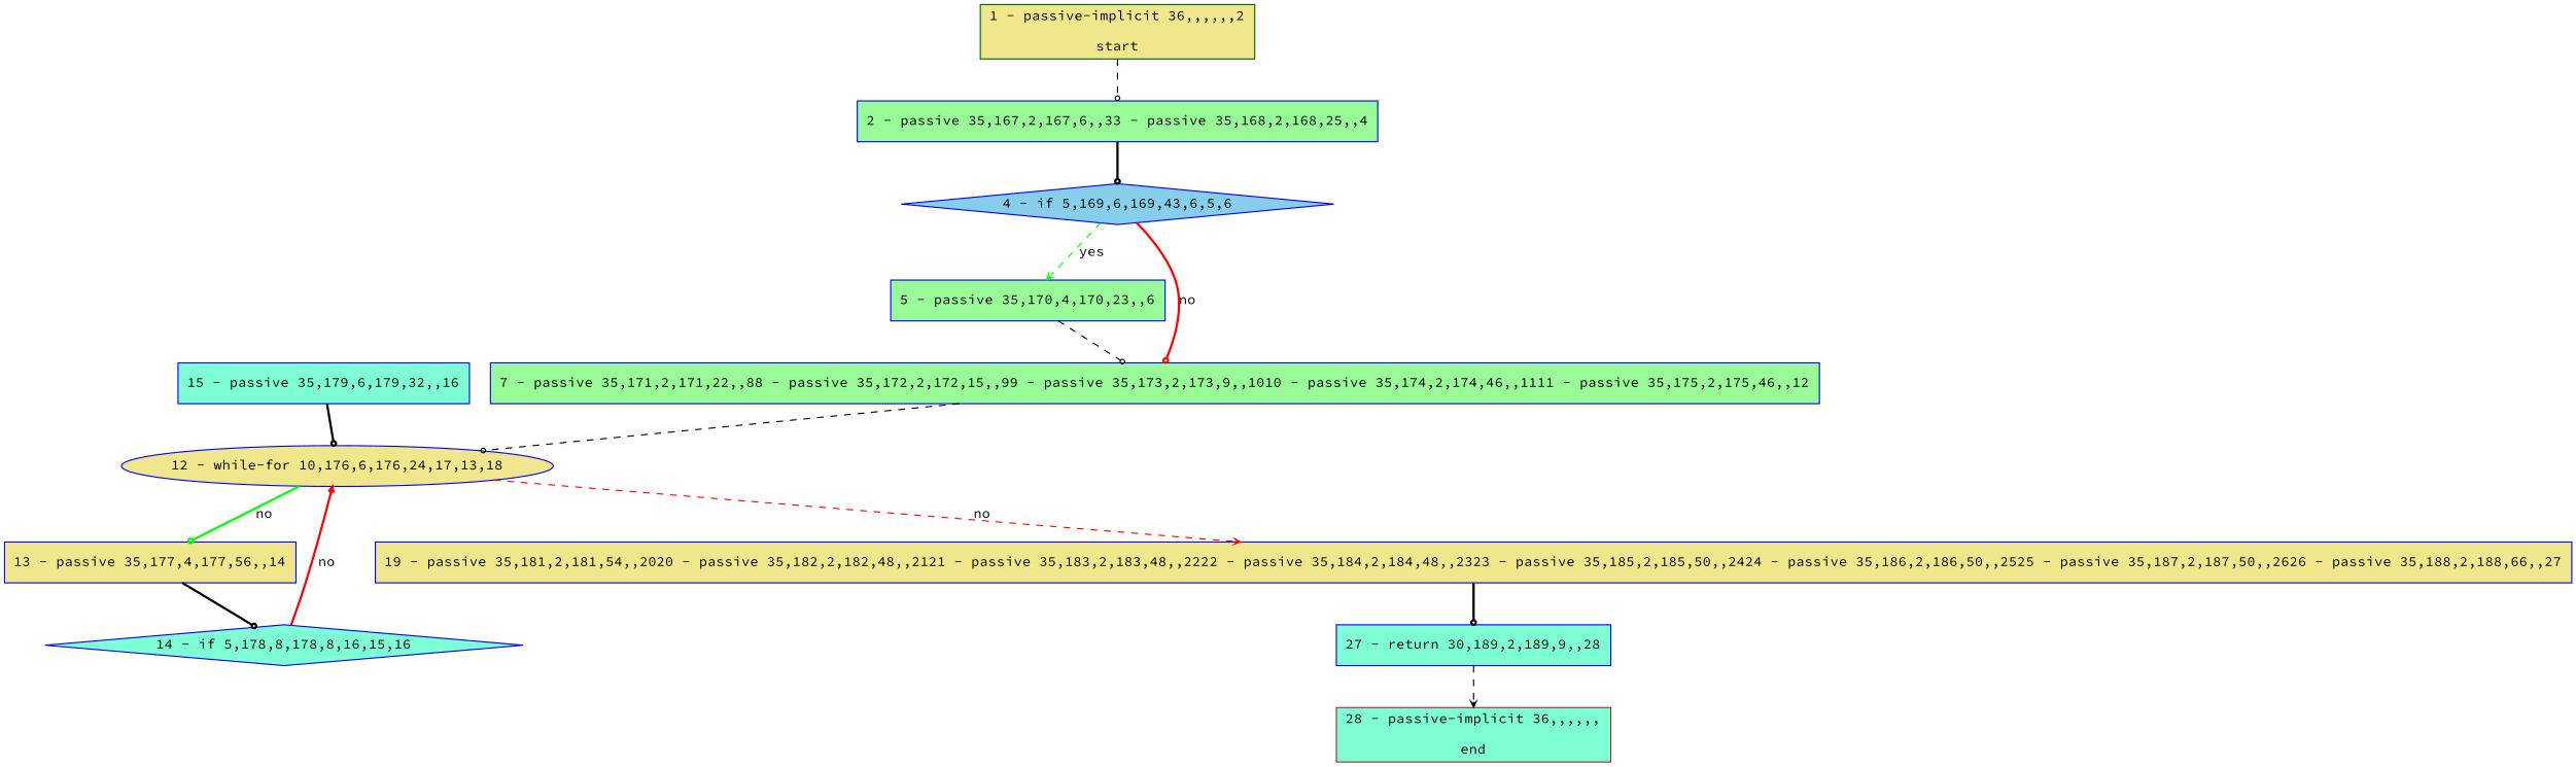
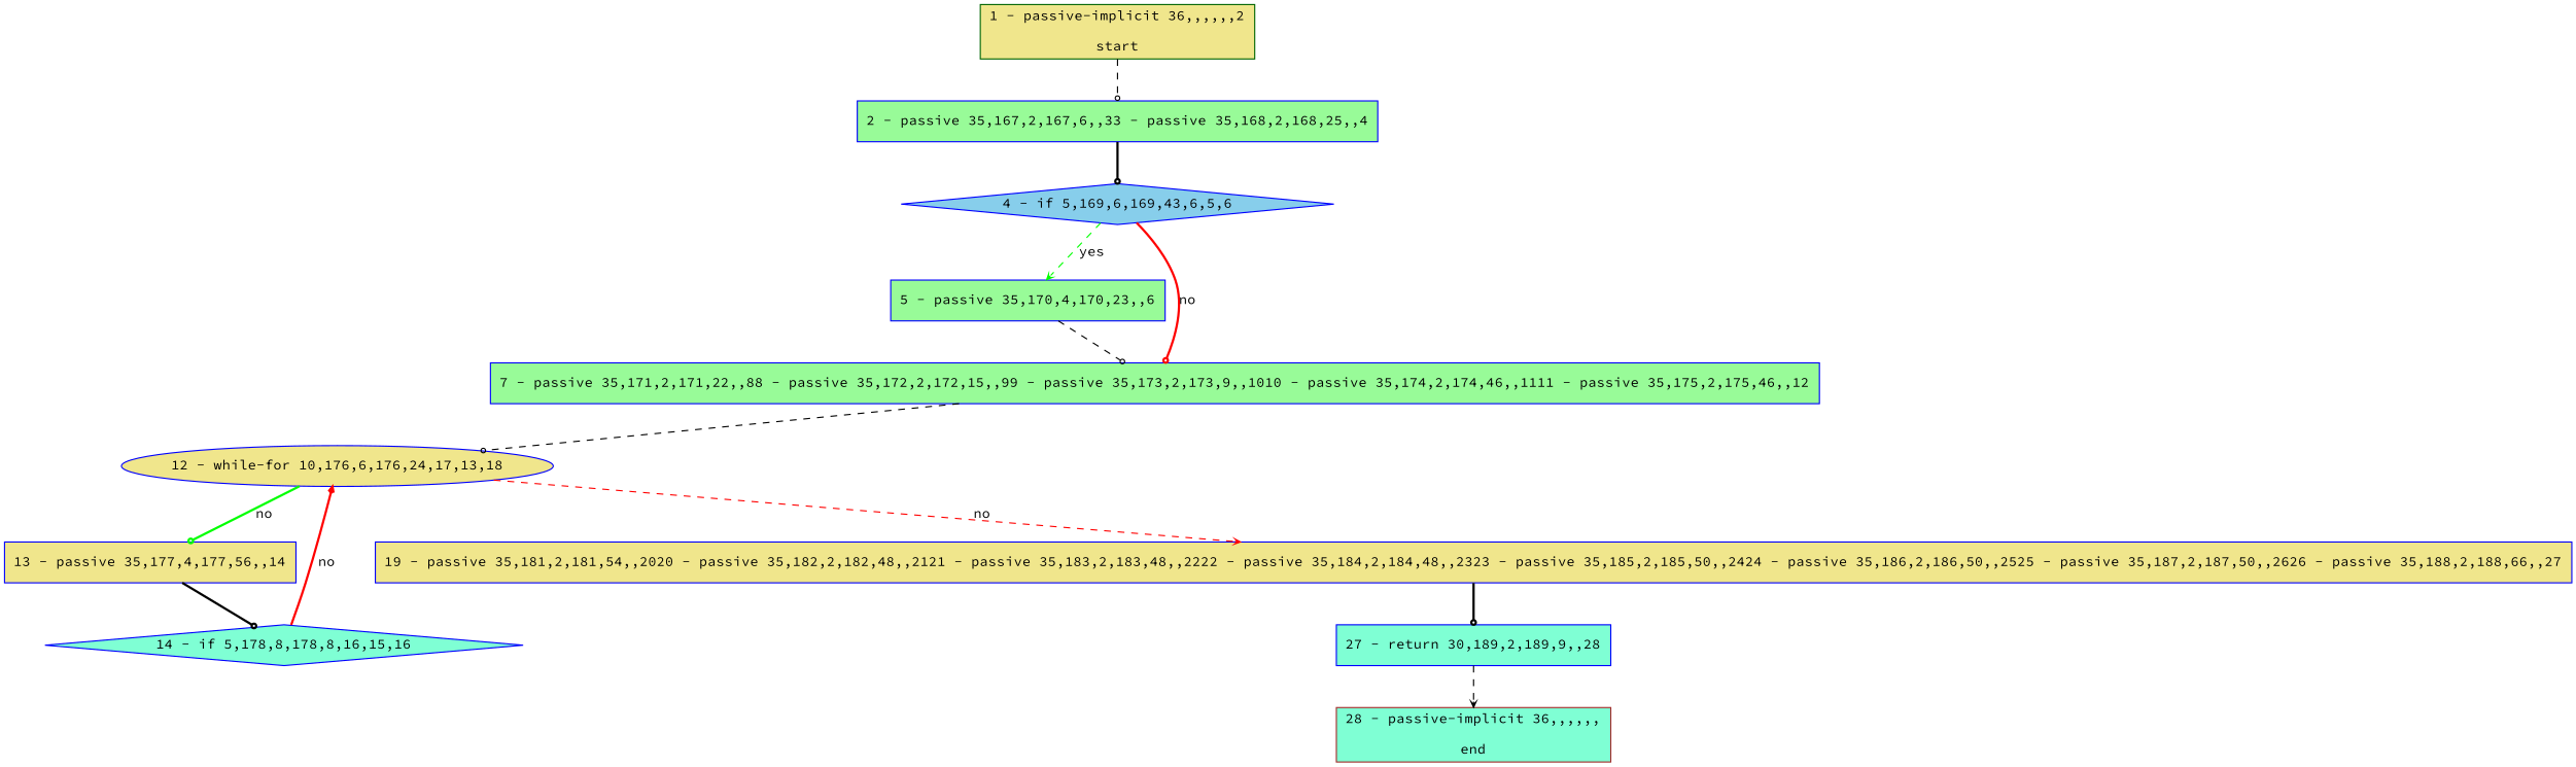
  digraph {
    bgcolor=white
    compound=true
    fillcolor="#FFFFCC"
    fontname="Source Code Pro"
    fontsize=12
    pack=true
    packmode=clust
    style="rounded,filled"
    node [color="#0000ff" compound=true fillcolor=khaki fixedsize=false fontname="Source Code Pro" fontsize=12 node_initialized=no shape=box style=filled]
    edge [arrowhead=odot arrowsize=0.5 arrowtail=none color="#000000" compound=true dir=forward fontcolor=black fontname="Source Code Pro" fontsize=12 style=bold]
    n1 [fillcolor=palegreen label="2 - passive 35,167,2,167,6,,33 - passive 35,168,2,168,25,,4"]
    n2 [fillcolor=skyblue label="4 - if 5,169,6,169,43,6,5,6" shape=diamond]
    n3 [fillcolor=palegreen label="5 - passive 35,170,4,170,23,,6"]
    n4 [fillcolor=palegreen label="7 - passive 35,171,2,171,22,,88 - passive 35,172,2,172,15,,99 - passive 35,173,2,173,9,,1010 - passive 35,174,2,174,46,,1111 - passive 35,175,2,175,46,,12"]
    n5 [color="#006400" label="1 - passive-implicit 36,,,,,,2\n\nstart"]
    n6 [label="12 - while-for 10,176,6,176,24,17,13,18" shape=oval]
    n7 [label="13 - passive 35,177,4,177,56,,14"]
    n8 [label="19 - passive 35,181,2,181,54,,2020 - passive 35,182,2,182,48,,2121 - passive 35,183,2,183,48,,2222 - passive 35,184,2,184,48,,2323 - passive 35,185,2,185,50,,2424 - passive 35,186,2,186,50,,2525 - passive 35,187,2,187,50,,2626 - passive 35,188,2,188,66,,27"]
    n9 [fillcolor=aquamarine label="14 - if 5,178,8,178,8,16,15,16" shape=diamond]
    n10 [fillcolor=aquamarine label="27 - return 30,189,2,189,9,,28"]
    n11 [color="#a52a2a" fillcolor=aquamarine label="28 - passive-implicit 36,,,,,,\n\nend"]
-   n12 [fillcolor=aquamarine label="15 - passive 35,179,6,179,32,,16"]
    n1 -> n2
    n2 -> n3 [arrowhead=vee color="#00ff00" label=yes style=dashed]
    n2 -> n4 [color="#ff0000" label=no]
    n3 -> n4 [style=dashed]
    n4 -> n6 [style=dashed]
    n5 -> n1 [style=dashed]
    n6 -> n7 [color="#00ff00" label=no]
    n6 -> n8 [arrowhead=vee color="#ff0000" label=no style=dashed]
    n7 -> n9
    n8 -> n10
    n9 -> n6 [arrowhead=vee color="#ff0000" label=no]
    n10 -> n11 [arrowhead=vee style=dashed]
-   n12 -> n6
  }
